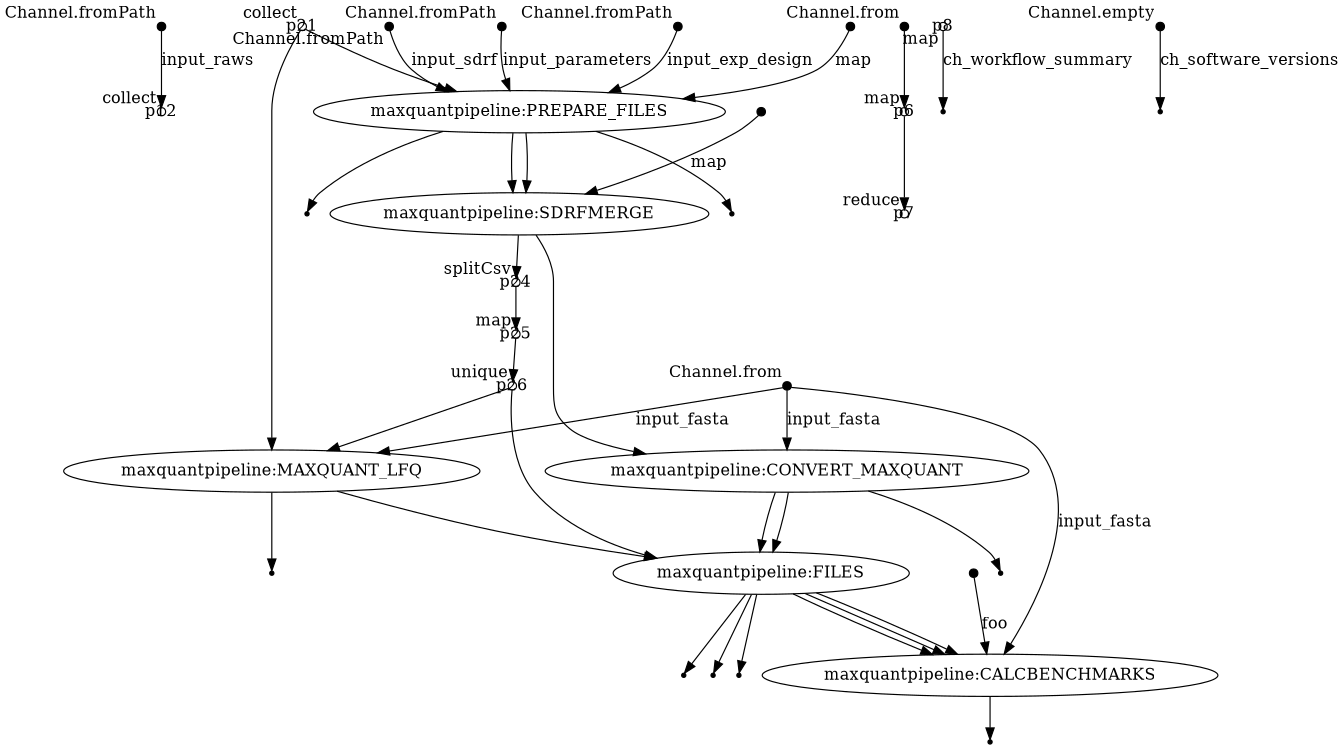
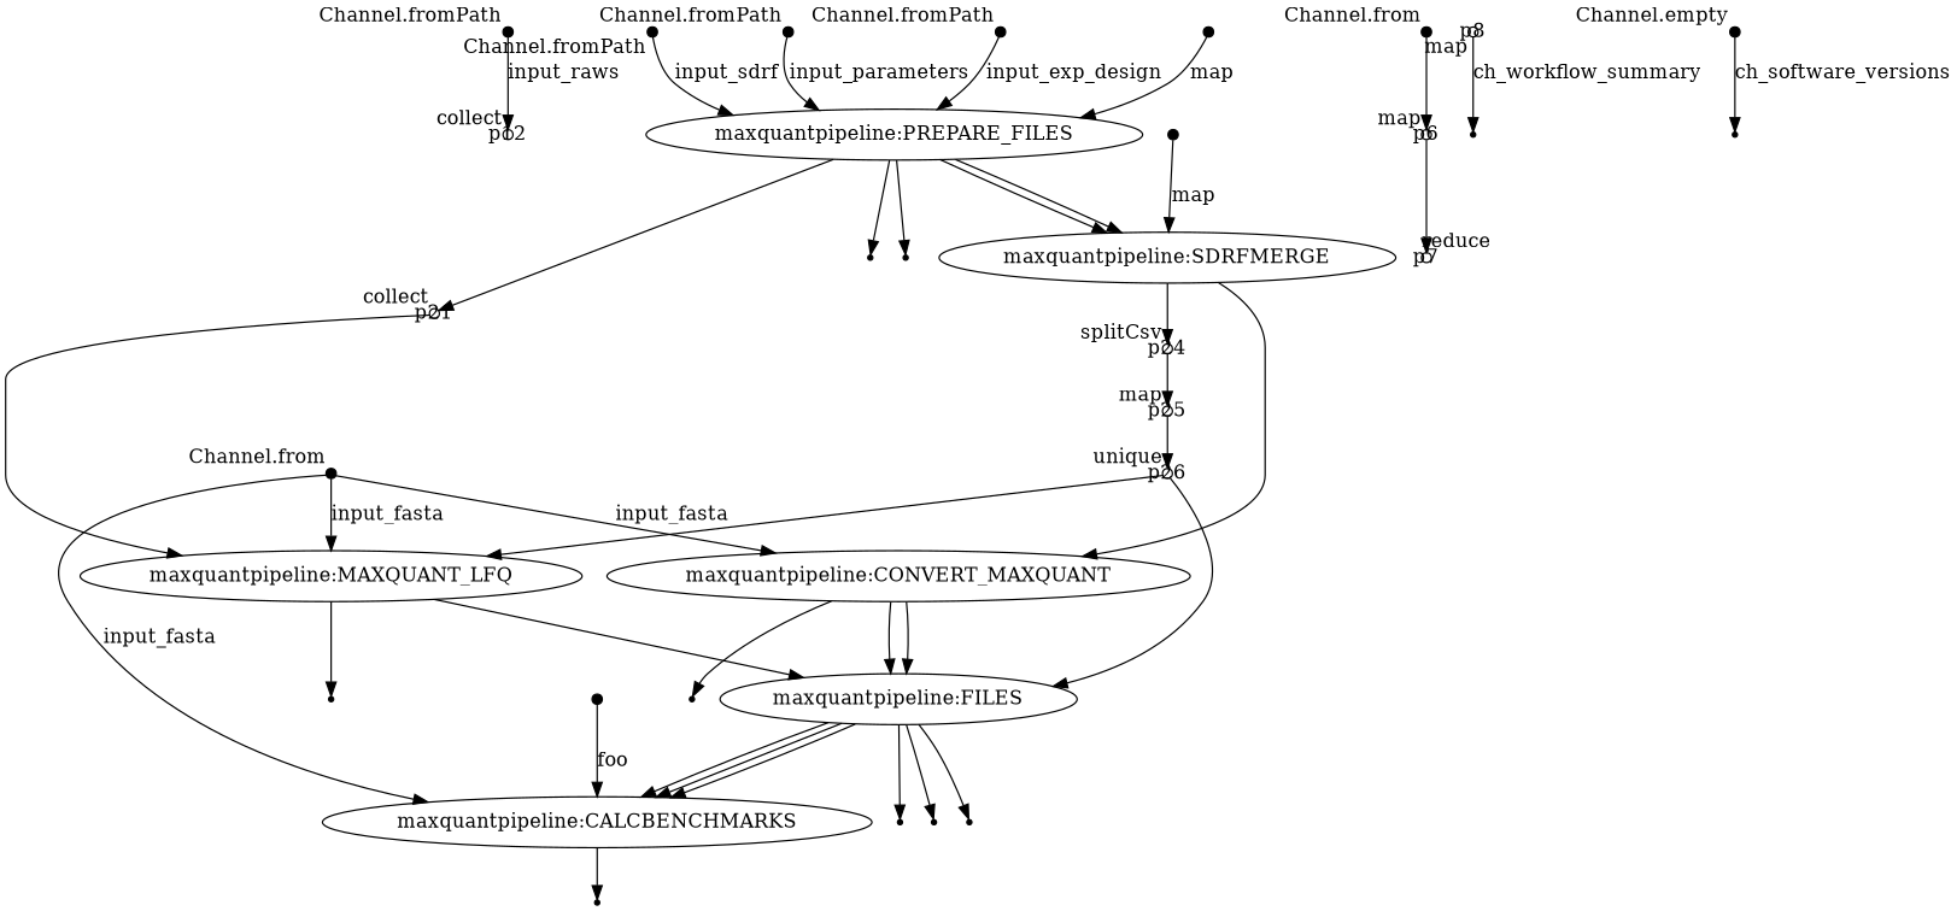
  digraph {
    node [fixedsize=true shape=point]
    p0 [width=0.1 xlabel="Channel.fromPath"]
    p12 [shape=circle width=0.1 xlabel=collect]
    n3 [label="maxquantpipeline:PREPARE_FILES" fixedsize="" shape=""]
    n4 [label="maxquantpipeline:SDRFMERGE" fixedsize="" shape=""]
    p16 [fixedsize=""]
    p15 [fixedsize=""]
    p21 [shape=circle width=0.1 xlabel=collect]
    p1 [width=0.1 xlabel="Channel.from"]
    n9 [label="maxquantpipeline:CONVERT_MAXQUANT" fixedsize="" shape=""]
    n10 [label="maxquantpipeline:MAXQUANT_LFQ" fixedsize="" shape=""]
    n11 [label="maxquantpipeline:CALCBENCHMARKS" fixedsize="" shape=""]
    n12 [label="maxquantpipeline:FILES" fixedsize="" shape=""]
    p20 [fixedsize=""]
    p23 [fixedsize=""]
    p33 [fixedsize=""]
    p30 [fixedsize=""]
    p29 [fixedsize=""]
    p28 [fixedsize=""]
    p2 [width=0.1 xlabel="Channel.fromPath"]
    p24 [shape=circle width=0.1 xlabel=splitCsv]
    p3 [width=0.1 xlabel="Channel.fromPath"]
    p4 [width=0.1 xlabel="Channel.fromPath"]
    p5 [width=0.1 xlabel="Channel.from"]
    p6 [shape=circle width=0.1 xlabel=map]
    p7 [shape=circle width=0.1 xlabel=reduce]
    p8 [shape=circle width=0.1 xlabel=map]
    p9 [fixedsize=""]
    p10 [width=0.1 xlabel="Channel.empty"]
    p11 [fixedsize=""]
    p13 [width=0.1]
    p25 [shape=circle width=0.1 xlabel=map]
    p17 [width=0.1]
    p26 [shape=circle width=0.1 xlabel=unique]
    p31 [width=0.1]
    p0 -> p12 [label=input_raws]
    n3 -> n4
    n3 -> n4
    n3 -> p16
    n3 -> p15
-   p21 -> n3
+   n3 -> p21
    n4 -> n9
    n4 -> p24
    p21 -> n10
    p1 -> n9 [label=input_fasta]
    p1 -> n10 [label=input_fasta]
    p1 -> n11 [label=input_fasta]
    n9 -> n12
    n9 -> n12
    n9 -> p20
    n10 -> n12
    n10 -> p23
    n11 -> p33
    n12 -> n11
    n12 -> n11
    n12 -> n11
    n12 -> p30
    n12 -> p29
    n12 -> p28
    p2 -> n3 [label=input_sdrf]
    p24 -> p25
    p3 -> n3 [label=input_parameters]
    p4 -> n3 [label=input_exp_design]
    p5 -> p6
    p6 -> p7
    p8 -> p9 [label=ch_workflow_summary]
    p10 -> p11 [label=ch_software_versions]
    p13 -> n3 [label=map]
    p25 -> p26
    p17 -> n4 [label=map]
    p26 -> n10
    p26 -> n12
    p31 -> n11 [label=foo]
  }
